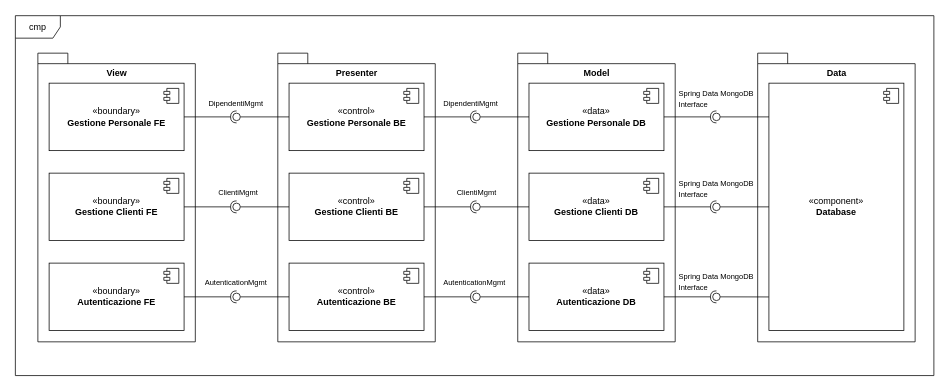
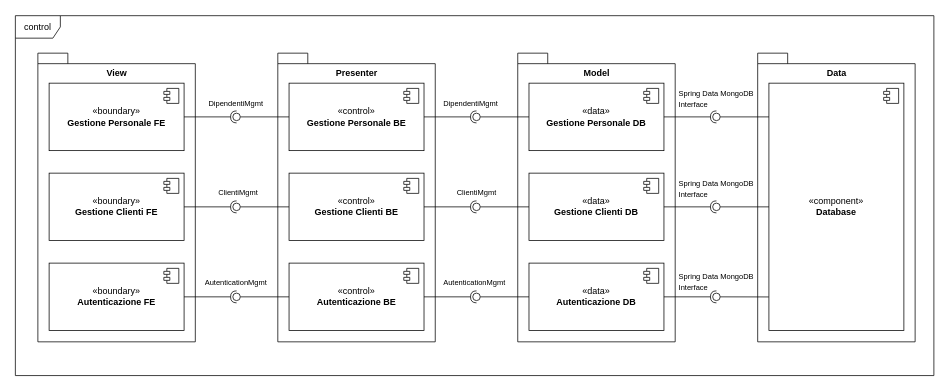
  <mxCell id="0" />
  <mxCell id="1" parent="0" />
  <mxCell id="2" value="package" style="shape=folder;fontStyle=1;spacingTop=10;tabWidth=40;tabHeight=14;tabPosition=left;html=1;whiteSpace=wrap;" parent="1" vertex="1"><mxGeometry x="690" y="70" width="210" height="385" as="geometry" /></mxCell>
  <mxCell id="3" value="package" style="shape=folder;fontStyle=1;spacingTop=10;tabWidth=40;tabHeight=14;tabPosition=left;html=1;whiteSpace=wrap;" parent="1" vertex="1"><mxGeometry x="1010" y="70" width="210" height="385" as="geometry" /></mxCell>
  <mxCell id="4" value="package" style="shape=folder;fontStyle=1;spacingTop=10;tabWidth=40;tabHeight=14;tabPosition=left;html=1;whiteSpace=wrap;" parent="1" vertex="1"><mxGeometry x="370" y="70" width="210" height="385" as="geometry" /></mxCell>
  <mxCell id="5" value="package" style="shape=folder;fontStyle=1;spacingTop=10;tabWidth=40;tabHeight=14;tabPosition=left;html=1;whiteSpace=wrap;" parent="1" vertex="1"><mxGeometry x="50" y="70" width="210" height="385" as="geometry" /></mxCell>
  <mxCell id="6" value="«boundary»&lt;br&gt;&lt;b&gt;Gestione Personale FE&lt;/b&gt;" style="html=1;dropTarget=0;whiteSpace=wrap;" parent="1" vertex="1"><mxGeometry x="65" y="110" width="180" height="90" as="geometry" /></mxCell>
  <mxCell id="7" value="" style="shape=module;jettyWidth=8;jettyHeight=4;" parent="6" vertex="1"><mxGeometry x="1" width="20" height="20" relative="1" as="geometry"><mxPoint x="-27" y="7" as="offset" /></mxGeometry></mxCell>
  <mxCell id="8" value="«boundary»&lt;br&gt;&lt;b&gt;Gestione Clienti FE&lt;/b&gt;" style="html=1;dropTarget=0;whiteSpace=wrap;" parent="1" vertex="1"><mxGeometry x="65" y="230" width="180" height="90" as="geometry" /></mxCell>
  <mxCell id="9" value="" style="shape=module;jettyWidth=8;jettyHeight=4;" parent="8" vertex="1"><mxGeometry x="1" width="20" height="20" relative="1" as="geometry"><mxPoint x="-27" y="7" as="offset" /></mxGeometry></mxCell>
  <mxCell id="10" value="«boundary»&lt;br&gt;&lt;b&gt;Autenticazione FE&lt;/b&gt;" style="html=1;dropTarget=0;whiteSpace=wrap;" parent="1" vertex="1"><mxGeometry x="65" y="350" width="180" height="90" as="geometry" /></mxCell>
  <mxCell id="11" value="" style="shape=module;jettyWidth=8;jettyHeight=4;" parent="10" vertex="1"><mxGeometry x="1" width="20" height="20" relative="1" as="geometry"><mxPoint x="-27" y="7" as="offset" /></mxGeometry></mxCell>
  <mxCell id="12" value="«control»&lt;br&gt;&lt;b&gt;Gestione Personale BE&lt;/b&gt;" style="html=1;dropTarget=0;whiteSpace=wrap;" parent="1" vertex="1"><mxGeometry x="385" y="110" width="180" height="90" as="geometry" /></mxCell>
  <mxCell id="13" value="" style="shape=module;jettyWidth=8;jettyHeight=4;" parent="12" vertex="1"><mxGeometry x="1" width="20" height="20" relative="1" as="geometry"><mxPoint x="-27" y="7" as="offset" /></mxGeometry></mxCell>
  <mxCell id="14" value="«control»&lt;br&gt;&lt;b&gt;Gestione Clienti BE&lt;/b&gt;" style="html=1;dropTarget=0;whiteSpace=wrap;" parent="1" vertex="1"><mxGeometry x="385" y="230" width="180" height="90" as="geometry" /></mxCell>
  <mxCell id="15" value="" style="shape=module;jettyWidth=8;jettyHeight=4;" parent="14" vertex="1"><mxGeometry x="1" width="20" height="20" relative="1" as="geometry"><mxPoint x="-27" y="7" as="offset" /></mxGeometry></mxCell>
  <mxCell id="16" value="«control»&lt;br&gt;&lt;b&gt;Autenticazione BE&lt;/b&gt;" style="html=1;dropTarget=0;whiteSpace=wrap;" parent="1" vertex="1"><mxGeometry x="385" y="350" width="180" height="90" as="geometry" /></mxCell>
  <mxCell id="17" value="" style="shape=module;jettyWidth=8;jettyHeight=4;" parent="16" vertex="1"><mxGeometry x="1" width="20" height="20" relative="1" as="geometry"><mxPoint x="-27" y="7" as="offset" /></mxGeometry></mxCell>
  <mxCell id="18" value="«data»&lt;br&gt;&lt;b&gt;Gestione Personale DB&lt;/b&gt;" style="html=1;dropTarget=0;whiteSpace=wrap;" parent="1" vertex="1"><mxGeometry x="705" y="110" width="180" height="90" as="geometry" /></mxCell>
  <mxCell id="19" value="" style="shape=module;jettyWidth=8;jettyHeight=4;" parent="18" vertex="1"><mxGeometry x="1" width="20" height="20" relative="1" as="geometry"><mxPoint x="-27" y="7" as="offset" /></mxGeometry></mxCell>
  <mxCell id="20" value="«data»&lt;br&gt;&lt;b&gt;Gestione Clienti DB&lt;/b&gt;" style="html=1;dropTarget=0;whiteSpace=wrap;" parent="1" vertex="1"><mxGeometry x="705" y="230" width="180" height="90" as="geometry" /></mxCell>
  <mxCell id="21" value="" style="shape=module;jettyWidth=8;jettyHeight=4;" parent="20" vertex="1"><mxGeometry x="1" width="20" height="20" relative="1" as="geometry"><mxPoint x="-27" y="7" as="offset" /></mxGeometry></mxCell>
  <mxCell id="22" value="«data»&lt;br&gt;&lt;b&gt;Autenticazione DB&lt;/b&gt;" style="html=1;dropTarget=0;whiteSpace=wrap;" parent="1" vertex="1"><mxGeometry x="705" y="350" width="180" height="90" as="geometry" /></mxCell>
  <mxCell id="23" value="" style="shape=module;jettyWidth=8;jettyHeight=4;" parent="22" vertex="1"><mxGeometry x="1" width="20" height="20" relative="1" as="geometry"><mxPoint x="-27" y="7" as="offset" /></mxGeometry></mxCell>
  <mxCell id="24" value="" style="rounded=0;orthogonalLoop=1;jettySize=auto;html=1;endArrow=none;endFill=0;sketch=0;sourcePerimeterSpacing=0;targetPerimeterSpacing=0;exitX=0;exitY=0.5;exitDx=0;exitDy=0;" parent="1" source="12" target="26" edge="1"><mxGeometry relative="1" as="geometry"><mxPoint x="355" y="145" as="sourcePoint" /></mxGeometry></mxCell>
  <mxCell id="25" value="" style="rounded=0;orthogonalLoop=1;jettySize=auto;html=1;endArrow=halfCircle;endFill=0;entryX=0.5;entryY=0.5;endSize=6;strokeWidth=1;sketch=0;entryDx=0;entryDy=0;exitX=1;exitY=0.5;exitDx=0;exitDy=0;" parent="1" source="6" target="26" edge="1"><mxGeometry relative="1" as="geometry"><mxPoint x="265" y="145" as="sourcePoint" /></mxGeometry></mxCell>
  <mxCell id="26" value="" style="ellipse;whiteSpace=wrap;html=1;align=center;aspect=fixed;resizable=0;points=[];outlineConnect=0;sketch=0;" parent="1" vertex="1"><mxGeometry x="310" y="150" width="10" height="10" as="geometry" /></mxCell>
  <mxCell id="27" value="" style="rounded=0;orthogonalLoop=1;jettySize=auto;html=1;endArrow=none;endFill=0;sketch=0;sourcePerimeterSpacing=0;targetPerimeterSpacing=0;exitX=0;exitY=0.5;exitDx=0;exitDy=0;" parent="1" source="14" target="29" edge="1"><mxGeometry relative="1" as="geometry"><mxPoint x="295" y="275" as="sourcePoint" /></mxGeometry></mxCell>
  <mxCell id="28" value="" style="rounded=0;orthogonalLoop=1;jettySize=auto;html=1;endArrow=halfCircle;endFill=0;entryX=0.5;entryY=0.5;endSize=6;strokeWidth=1;sketch=0;exitX=1;exitY=0.5;exitDx=0;exitDy=0;" parent="1" source="8" target="29" edge="1"><mxGeometry relative="1" as="geometry"><mxPoint x="265" y="310" as="sourcePoint" /></mxGeometry></mxCell>
  <mxCell id="29" value="" style="ellipse;whiteSpace=wrap;html=1;align=center;aspect=fixed;resizable=0;points=[];outlineConnect=0;sketch=0;" parent="1" vertex="1"><mxGeometry x="310" y="270" width="10" height="10" as="geometry" /></mxCell>
  <mxCell id="30" value="" style="rounded=0;orthogonalLoop=1;jettySize=auto;html=1;endArrow=none;endFill=0;sketch=0;sourcePerimeterSpacing=0;targetPerimeterSpacing=0;exitX=0;exitY=0.5;exitDx=0;exitDy=0;" parent="1" source="16" target="32" edge="1"><mxGeometry relative="1" as="geometry"><mxPoint x="295" y="385" as="sourcePoint" /></mxGeometry></mxCell>
  <mxCell id="31" value="" style="rounded=0;orthogonalLoop=1;jettySize=auto;html=1;endArrow=halfCircle;endFill=0;entryX=0.5;entryY=0.5;endSize=6;strokeWidth=1;sketch=0;exitX=1;exitY=0.5;exitDx=0;exitDy=0;" parent="1" source="10" target="32" edge="1"><mxGeometry relative="1" as="geometry"><mxPoint x="275" y="400" as="sourcePoint" /></mxGeometry></mxCell>
  <mxCell id="32" value="" style="ellipse;whiteSpace=wrap;html=1;align=center;aspect=fixed;resizable=0;points=[];outlineConnect=0;sketch=0;" parent="1" vertex="1"><mxGeometry x="310" y="390" width="10" height="10" as="geometry" /></mxCell>
  <mxCell id="33" value="" style="rounded=0;orthogonalLoop=1;jettySize=auto;html=1;endArrow=none;endFill=0;sketch=0;sourcePerimeterSpacing=0;targetPerimeterSpacing=0;exitX=0;exitY=0.5;exitDx=0;exitDy=0;" parent="1" source="18" target="35" edge="1"><mxGeometry relative="1" as="geometry"><mxPoint x="615" y="155" as="sourcePoint" /></mxGeometry></mxCell>
  <mxCell id="34" value="" style="rounded=0;orthogonalLoop=1;jettySize=auto;html=1;endArrow=halfCircle;endFill=0;entryX=0.5;entryY=0.5;endSize=6;strokeWidth=1;sketch=0;exitX=1;exitY=0.5;exitDx=0;exitDy=0;" parent="1" source="12" target="35" edge="1"><mxGeometry relative="1" as="geometry"><mxPoint x="625" y="180" as="sourcePoint" /></mxGeometry></mxCell>
  <mxCell id="35" value="" style="ellipse;whiteSpace=wrap;html=1;align=center;aspect=fixed;resizable=0;points=[];outlineConnect=0;sketch=0;" parent="1" vertex="1"><mxGeometry x="630" y="150" width="10" height="10" as="geometry" /></mxCell>
  <mxCell id="36" value="" style="rounded=0;orthogonalLoop=1;jettySize=auto;html=1;endArrow=none;endFill=0;sketch=0;sourcePerimeterSpacing=0;targetPerimeterSpacing=0;" parent="1" source="20" target="38" edge="1"><mxGeometry relative="1" as="geometry"><mxPoint x="625" y="275" as="sourcePoint" /></mxGeometry></mxCell>
  <mxCell id="37" value="" style="rounded=0;orthogonalLoop=1;jettySize=auto;html=1;endArrow=halfCircle;endFill=0;entryX=0.5;entryY=0.5;endSize=6;strokeWidth=1;sketch=0;exitX=1;exitY=0.5;exitDx=0;exitDy=0;" parent="1" source="14" target="38" edge="1"><mxGeometry relative="1" as="geometry"><mxPoint x="585" y="300" as="sourcePoint" /></mxGeometry></mxCell>
  <mxCell id="38" value="" style="ellipse;whiteSpace=wrap;html=1;align=center;aspect=fixed;resizable=0;points=[];outlineConnect=0;sketch=0;" parent="1" vertex="1"><mxGeometry x="630" y="270" width="10" height="10" as="geometry" /></mxCell>
  <mxCell id="39" value="" style="rounded=0;orthogonalLoop=1;jettySize=auto;html=1;endArrow=none;endFill=0;sketch=0;sourcePerimeterSpacing=0;targetPerimeterSpacing=0;" parent="1" source="22" target="41" edge="1"><mxGeometry relative="1" as="geometry"><mxPoint x="615" y="395" as="sourcePoint" /></mxGeometry></mxCell>
  <mxCell id="40" value="" style="rounded=0;orthogonalLoop=1;jettySize=auto;html=1;endArrow=halfCircle;endFill=0;entryX=0.5;entryY=0.5;endSize=6;strokeWidth=1;sketch=0;exitX=1;exitY=0.5;exitDx=0;exitDy=0;" parent="1" source="16" target="41" edge="1"><mxGeometry relative="1" as="geometry"><mxPoint x="625" y="410" as="sourcePoint" /></mxGeometry></mxCell>
  <mxCell id="41" value="" style="ellipse;whiteSpace=wrap;html=1;align=center;aspect=fixed;resizable=0;points=[];outlineConnect=0;sketch=0;" parent="1" vertex="1"><mxGeometry x="630" y="390" width="10" height="10" as="geometry" /></mxCell>
  <mxCell id="42" value="«component»&lt;br&gt;&lt;b&gt;Database&lt;/b&gt;" style="html=1;dropTarget=0;whiteSpace=wrap;" parent="1" vertex="1"><mxGeometry x="1025" y="110" width="180" height="330" as="geometry" /></mxCell>
  <mxCell id="43" value="" style="shape=module;jettyWidth=8;jettyHeight=4;" parent="42" vertex="1"><mxGeometry x="1" width="20" height="20" relative="1" as="geometry"><mxPoint x="-27" y="7" as="offset" /></mxGeometry></mxCell>
  <mxCell id="44" value="" style="rounded=0;orthogonalLoop=1;jettySize=auto;html=1;endArrow=none;endFill=0;sketch=0;sourcePerimeterSpacing=0;targetPerimeterSpacing=0;" parent="1" target="46" edge="1"><mxGeometry relative="1" as="geometry"><mxPoint x="1025" y="155" as="sourcePoint" /></mxGeometry></mxCell>
  <mxCell id="45" value="" style="rounded=0;orthogonalLoop=1;jettySize=auto;html=1;endArrow=halfCircle;endFill=0;entryX=0.5;entryY=0.5;endSize=6;strokeWidth=1;sketch=0;exitX=1;exitY=0.5;exitDx=0;exitDy=0;" parent="1" source="18" target="46" edge="1"><mxGeometry relative="1" as="geometry"><mxPoint x="925" y="180" as="sourcePoint" /></mxGeometry></mxCell>
  <mxCell id="46" value="" style="ellipse;whiteSpace=wrap;html=1;align=center;aspect=fixed;resizable=0;points=[];outlineConnect=0;sketch=0;" parent="1" vertex="1"><mxGeometry x="950" y="150" width="10" height="10" as="geometry" /></mxCell>
  <mxCell id="47" value="" style="rounded=0;orthogonalLoop=1;jettySize=auto;html=1;endArrow=none;endFill=0;sketch=0;sourcePerimeterSpacing=0;targetPerimeterSpacing=0;exitX=0;exitY=0.5;exitDx=0;exitDy=0;" parent="1" source="42" target="49" edge="1"><mxGeometry relative="1" as="geometry"><mxPoint x="1005" y="275" as="sourcePoint" /></mxGeometry></mxCell>
  <mxCell id="48" value="" style="rounded=0;orthogonalLoop=1;jettySize=auto;html=1;endArrow=halfCircle;endFill=0;entryX=0.5;entryY=0.5;endSize=6;strokeWidth=1;sketch=0;exitX=1;exitY=0.5;exitDx=0;exitDy=0;" parent="1" source="20" target="49" edge="1"><mxGeometry relative="1" as="geometry"><mxPoint x="925" y="310" as="sourcePoint" /></mxGeometry></mxCell>
  <mxCell id="49" value="" style="ellipse;whiteSpace=wrap;html=1;align=center;aspect=fixed;resizable=0;points=[];outlineConnect=0;sketch=0;" parent="1" vertex="1"><mxGeometry x="950" y="270" width="10" height="10" as="geometry" /></mxCell>
  <mxCell id="50" value="" style="rounded=0;orthogonalLoop=1;jettySize=auto;html=1;endArrow=none;endFill=0;sketch=0;sourcePerimeterSpacing=0;targetPerimeterSpacing=0;exitX=-0.001;exitY=0.864;exitDx=0;exitDy=0;exitPerimeter=0;" parent="1" source="42" target="52" edge="1"><mxGeometry relative="1" as="geometry"><mxPoint x="1005" y="395" as="sourcePoint" /></mxGeometry></mxCell>
  <mxCell id="51" value="" style="rounded=0;orthogonalLoop=1;jettySize=auto;html=1;endArrow=halfCircle;endFill=0;entryX=0.5;entryY=0.5;endSize=6;strokeWidth=1;sketch=0;exitX=1;exitY=0.5;exitDx=0;exitDy=0;" parent="1" source="22" target="52" edge="1"><mxGeometry relative="1" as="geometry"><mxPoint x="925" y="410" as="sourcePoint" /></mxGeometry></mxCell>
  <mxCell id="52" value="" style="ellipse;whiteSpace=wrap;html=1;align=center;aspect=fixed;resizable=0;points=[];outlineConnect=0;sketch=0;" parent="1" vertex="1"><mxGeometry x="950" y="390" width="10" height="10" as="geometry" /></mxCell>
  <mxCell id="53" value="&lt;font style=&quot;font-size: 10px;&quot;&gt;DipendentiMgmt&lt;/font&gt;" style="text;strokeColor=none;fillColor=none;align=left;verticalAlign=top;spacingLeft=4;spacingRight=4;overflow=hidden;rotatable=0;points=[[0,0.5],[1,0.5]];portConstraint=eastwest;whiteSpace=wrap;html=1;" parent="1" vertex="1"><mxGeometry x="272" y="123" width="100" height="30" as="geometry" /></mxCell>
  <mxCell id="54" value="&lt;font style=&quot;font-size: 10px;&quot;&gt;DipendentiMgmt&lt;/font&gt;" style="text;strokeColor=none;fillColor=none;align=left;verticalAlign=top;spacingLeft=4;spacingRight=4;overflow=hidden;rotatable=0;points=[[0,0.5],[1,0.5]];portConstraint=eastwest;whiteSpace=wrap;html=1;" parent="1" vertex="1"><mxGeometry x="585" y="123" width="100" height="30" as="geometry" /></mxCell>
  <mxCell id="55" value="&lt;font style=&quot;font-size: 10px;&quot;&gt;ClientiMgmt&lt;/font&gt;" style="text;strokeColor=none;fillColor=none;align=left;verticalAlign=top;spacingLeft=4;spacingRight=4;overflow=hidden;rotatable=0;points=[[0,0.5],[1,0.5]];portConstraint=eastwest;whiteSpace=wrap;html=1;" parent="1" vertex="1"><mxGeometry x="285" y="241" width="100" height="30" as="geometry" /></mxCell>
  <mxCell id="56" value="&lt;font style=&quot;font-size: 10px;&quot;&gt;ClientiMgmt&lt;/font&gt;" style="text;strokeColor=none;fillColor=none;align=left;verticalAlign=top;spacingLeft=4;spacingRight=4;overflow=hidden;rotatable=0;points=[[0,0.5],[1,0.5]];portConstraint=eastwest;whiteSpace=wrap;html=1;" parent="1" vertex="1"><mxGeometry x="603" y="241" width="100" height="30" as="geometry" /></mxCell>
  <mxCell id="57" value="&lt;font style=&quot;font-size: 10px;&quot;&gt;AutenticationMgmt&lt;/font&gt;" style="text;strokeColor=none;fillColor=none;align=left;verticalAlign=top;spacingLeft=4;spacingRight=4;overflow=hidden;rotatable=0;points=[[0,0.5],[1,0.5]];portConstraint=eastwest;whiteSpace=wrap;html=1;" parent="1" vertex="1"><mxGeometry x="267" y="362" width="100" height="30" as="geometry" /></mxCell>
  <mxCell id="58" value="&lt;font style=&quot;font-size: 10px;&quot;&gt;AutenticationMgmt&lt;/font&gt;" style="text;strokeColor=none;fillColor=none;align=left;verticalAlign=top;spacingLeft=4;spacingRight=4;overflow=hidden;rotatable=0;points=[[0,0.5],[1,0.5]];portConstraint=eastwest;whiteSpace=wrap;html=1;" parent="1" vertex="1"><mxGeometry x="585" y="362" width="100" height="30" as="geometry" /></mxCell>
  <mxCell id="59" value="&lt;font style=&quot;font-size: 10px;&quot;&gt;Spring Data MongoDB Interface&lt;/font&gt;" style="text;strokeColor=none;fillColor=none;align=left;verticalAlign=top;spacingLeft=4;spacingRight=4;overflow=hidden;rotatable=0;points=[[0,0.5],[1,0.5]];portConstraint=eastwest;whiteSpace=wrap;html=1;" parent="1" vertex="1"><mxGeometry x="899" y="110" width="120" height="30" as="geometry" /></mxCell>
  <mxCell id="60" value="&lt;font style=&quot;font-size: 10px;&quot;&gt;Spring Data MongoDB Interface&lt;/font&gt;" style="text;strokeColor=none;fillColor=none;align=left;verticalAlign=top;spacingLeft=4;spacingRight=4;overflow=hidden;rotatable=0;points=[[0,0.5],[1,0.5]];portConstraint=eastwest;whiteSpace=wrap;html=1;" parent="1" vertex="1"><mxGeometry x="899" y="230" width="120" height="30" as="geometry" /></mxCell>
  <mxCell id="61" value="&lt;font style=&quot;font-size: 10px;&quot;&gt;Spring Data MongoDB Interface&lt;/font&gt;" style="text;strokeColor=none;fillColor=none;align=left;verticalAlign=top;spacingLeft=4;spacingRight=4;overflow=hidden;rotatable=0;points=[[0,0.5],[1,0.5]];portConstraint=eastwest;whiteSpace=wrap;html=1;" parent="1" vertex="1"><mxGeometry x="899" y="354" width="120" height="30" as="geometry" /></mxCell>
  <mxCell id="62" value="View" style="text;align=center;fontStyle=1;verticalAlign=middle;spacingLeft=3;spacingRight=3;strokeColor=none;rotatable=0;points=[[0,0.5],[1,0.5]];portConstraint=eastwest;html=1;" parent="1" vertex="1"><mxGeometry x="115" y="84" width="80" height="26" as="geometry" /></mxCell>
  <mxCell id="63" value="Presenter" style="text;align=center;fontStyle=1;verticalAlign=middle;spacingLeft=3;spacingRight=3;strokeColor=none;rotatable=0;points=[[0,0.5],[1,0.5]];portConstraint=eastwest;html=1;" parent="1" vertex="1"><mxGeometry x="435" y="84" width="80" height="26" as="geometry" /></mxCell>
  <mxCell id="64" value="Model" style="text;align=center;fontStyle=1;verticalAlign=middle;spacingLeft=3;spacingRight=3;strokeColor=none;rotatable=0;points=[[0,0.5],[1,0.5]];portConstraint=eastwest;html=1;" parent="1" vertex="1"><mxGeometry x="755" y="84" width="80" height="26" as="geometry" /></mxCell>
  <mxCell id="65" value="Data" style="text;align=center;fontStyle=1;verticalAlign=middle;spacingLeft=3;spacingRight=3;strokeColor=none;rotatable=0;points=[[0,0.5],[1,0.5]];portConstraint=eastwest;html=1;" parent="1" vertex="1"><mxGeometry x="1075" y="84" width="80" height="26" as="geometry" /></mxCell>
- <mxCell id="66" value="cmp" style="shape=umlFrame;whiteSpace=wrap;html=1;pointerEvents=0;" parent="1" vertex="1"><mxGeometry x="20" y="20" width="1225" height="480" as="geometry" /></mxCell>
+ <mxCell id="66" value="control" style="shape=umlFrame;whiteSpace=wrap;html=1;pointerEvents=0;" parent="1" vertex="1"><mxGeometry x="20" y="20" width="1225" height="480" as="geometry" /></mxCell>
